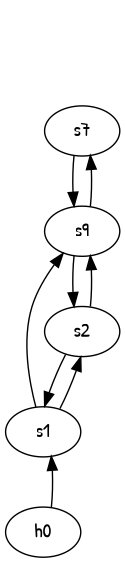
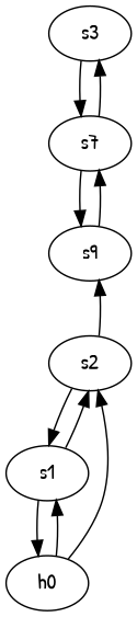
  strict digraph {
    fontname="Patrick Hand"
    node [fontname="Patrick Hand" level="edge" type=switch]
    edge [capacity="1Gbps" cost=1 dst_port=0 fontname="Patrick Hand" src_port=1]
+   s3
    n2 [label=s7 level=aggregation]
    n3 [label=s9 level=core]
    s2 [level=aggregation]
    s1
    n6 [ip="111.0.0.1" label=h0 mac="0:0:0:0:0:1" type=host level=""]
+   s3 -> n2
+   n2 -> s3 [dst_port=1 src_port=0]
    n2 -> n3 [dst_port=1]
    n3 -> n2 [dst_port=1]
-   n3 -> s2 [dst_port=1 src_port=0]
+   n6 -> s2 [dst_port=1 src_port=0]
    s2 -> n3
    s2 -> s1 [dst_port=1 src_port=0]
    s1 -> s2
-   s1 -> n3 [src_port=0]
+   s1 -> n6 [src_port=0]
    n6 -> s1 [src_port=0]
  }
